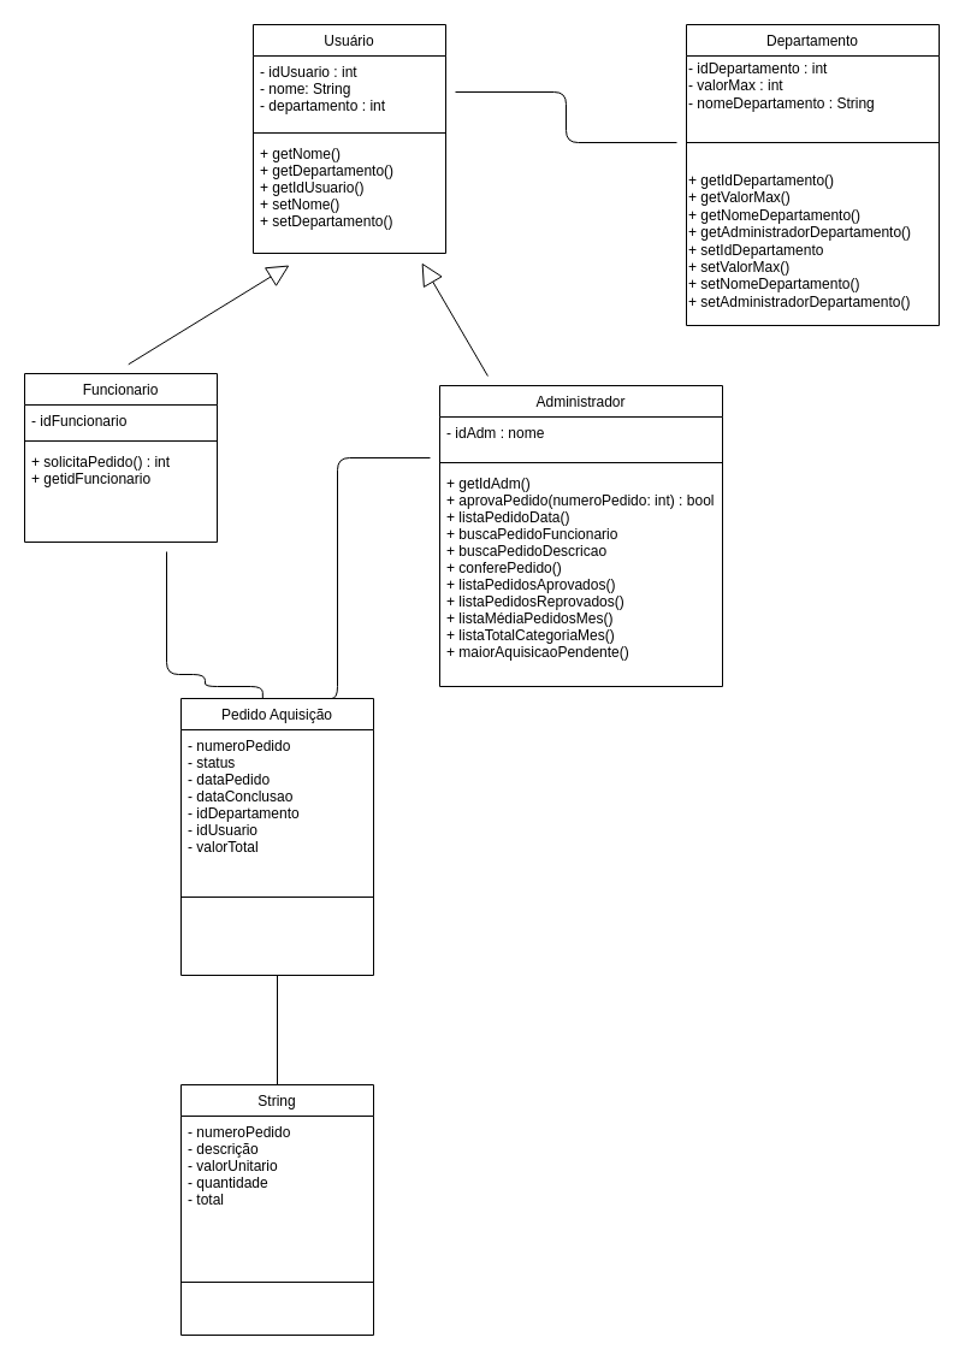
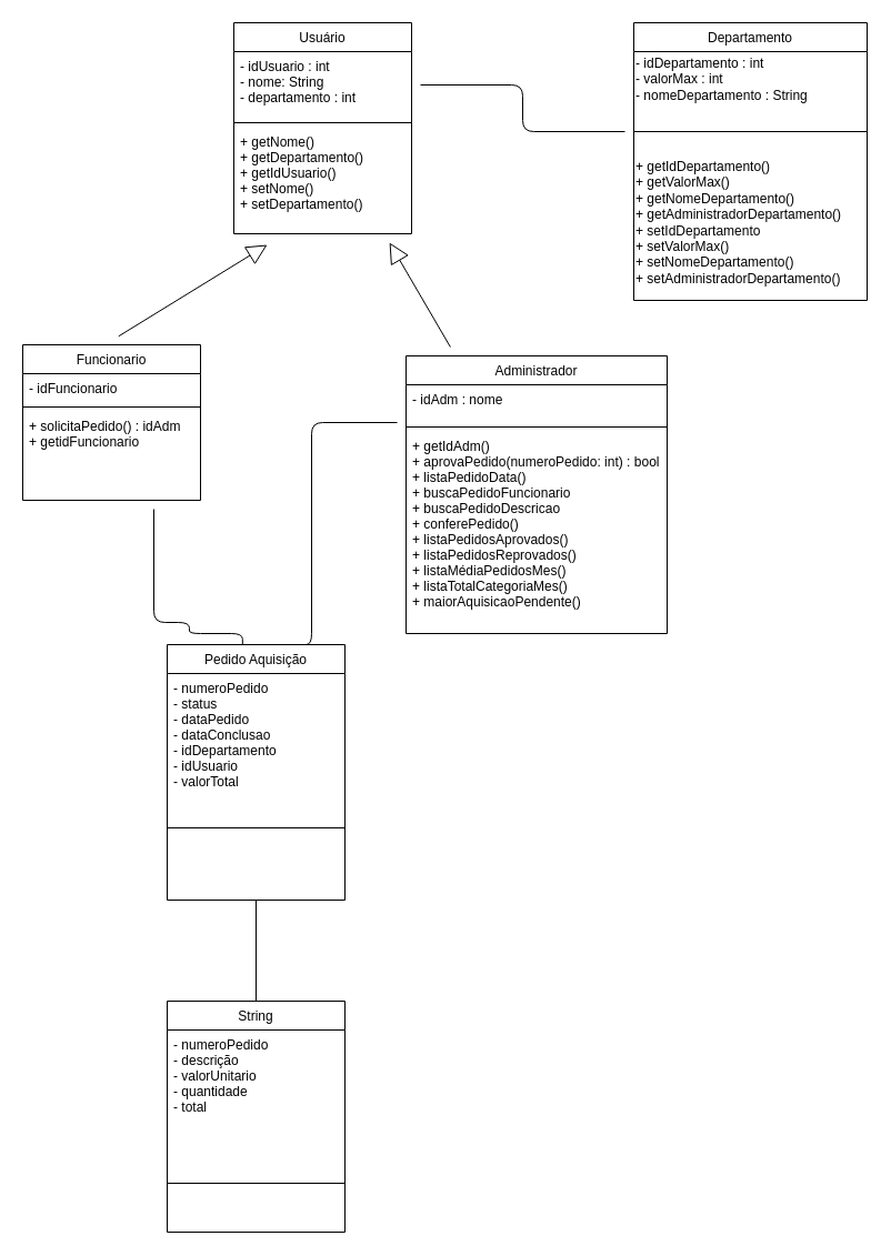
  <mxCell id="0" />
  <mxCell id="1" parent="0" />
  <mxCell id="2" value="Usuário" style="swimlane;fontStyle=0;align=center;verticalAlign=top;childLayout=stackLayout;horizontal=1;startSize=26;horizontalStack=0;resizeParent=1;resizeLast=0;collapsible=1;marginBottom=0;rounded=0;shadow=0;strokeWidth=1;" vertex="1" parent="1"><mxGeometry x="210" y="20" width="160" height="190" as="geometry"><mxRectangle x="230" y="140" width="160" height="26" as="alternateBounds" /></mxGeometry></mxCell>
  <mxCell id="3" value="- idUsuario : int&#10;- nome: String&#10;- departamento : int" style="text;align=left;verticalAlign=top;spacingLeft=4;spacingRight=4;overflow=hidden;rotatable=0;points=[[0,0.5],[1,0.5]];portConstraint=eastwest;rounded=0;shadow=0;html=0;" vertex="1" parent="2"><mxGeometry y="26" width="160" height="60" as="geometry" /></mxCell>
  <mxCell id="4" value="" style="line;html=1;strokeWidth=1;align=left;verticalAlign=middle;spacingTop=-1;spacingLeft=3;spacingRight=3;rotatable=0;labelPosition=right;points=[];portConstraint=eastwest;" vertex="1" parent="2"><mxGeometry y="86" width="160" height="8" as="geometry" /></mxCell>
  <mxCell id="5" value="+ getNome()&#10;+ getDepartamento()&#10;+ getIdUsuario()&#10;+ setNome()&#10;+ setDepartamento()" style="text;align=left;verticalAlign=top;spacingLeft=4;spacingRight=4;overflow=hidden;rotatable=0;points=[[0,0.5],[1,0.5]];portConstraint=eastwest;" vertex="1" parent="2"><mxGeometry y="94" width="160" height="96" as="geometry" /></mxCell>
  <mxCell id="6" value="Departamento" style="swimlane;fontStyle=0;align=center;verticalAlign=top;childLayout=stackLayout;horizontal=1;startSize=26;horizontalStack=0;resizeParent=1;resizeLast=0;collapsible=1;marginBottom=0;rounded=0;shadow=0;strokeWidth=1;" vertex="1" parent="1"><mxGeometry x="570" y="20" width="210" height="250" as="geometry"><mxRectangle x="130" y="380" width="160" height="26" as="alternateBounds" /></mxGeometry></mxCell>
  <mxCell id="7" value="- idDepartamento : int&lt;br&gt;- valorMax : int&lt;br&gt;- nomeDepartamento : String" style="text;html=1;align=left;verticalAlign=middle;resizable=0;points=[];autosize=1;strokeColor=none;fillColor=none;" vertex="1" parent="6"><mxGeometry y="26" width="210" height="50" as="geometry" /></mxCell>
  <mxCell id="8" value="" style="line;html=1;strokeWidth=1;align=left;verticalAlign=middle;spacingTop=-1;spacingLeft=3;spacingRight=3;rotatable=0;labelPosition=right;points=[];portConstraint=eastwest;" vertex="1" parent="6"><mxGeometry y="76" width="210" height="44" as="geometry" /></mxCell>
  <mxCell id="9" value="&lt;div&gt;&lt;span&gt;+ getIdDepartamento()&lt;/span&gt;&lt;/div&gt;&lt;div&gt;&lt;span&gt;+ getValorMax()&lt;/span&gt;&lt;/div&gt;&lt;div&gt;&lt;span&gt;+ getNomeDepartamento()&lt;/span&gt;&lt;/div&gt;&lt;div&gt;&lt;div&gt;+ getAdministradorDepartamento()&lt;/div&gt;&lt;/div&gt;&lt;div&gt;&lt;span&gt;+ setIdDepartamento&lt;/span&gt;&lt;br&gt;&lt;/div&gt;&lt;div&gt;&lt;span&gt;+ setValorMax()&lt;/span&gt;&lt;/div&gt;&lt;div&gt;&lt;span&gt;+ setNomeDepartamento()&lt;/span&gt;&lt;/div&gt;&lt;div&gt;&lt;span&gt;+ setAdministradorDepartamento()&lt;/span&gt;&lt;br&gt;&lt;/div&gt;" style="text;html=1;align=left;verticalAlign=middle;resizable=0;points=[];autosize=1;strokeColor=none;fillColor=none;labelPosition=center;verticalLabelPosition=middle;" vertex="1" parent="6"><mxGeometry y="120" width="210" height="120" as="geometry" /></mxCell>
  <mxCell id="10" value="Funcionario" style="swimlane;fontStyle=0;align=center;verticalAlign=top;childLayout=stackLayout;horizontal=1;startSize=26;horizontalStack=0;resizeParent=1;resizeLast=0;collapsible=1;marginBottom=0;rounded=0;shadow=0;strokeWidth=1;" vertex="1" parent="1"><mxGeometry x="20" y="310" width="160" height="140" as="geometry"><mxRectangle x="340" y="380" width="170" height="26" as="alternateBounds" /></mxGeometry></mxCell>
  <mxCell id="11" value="- idFuncionario" style="text;align=left;verticalAlign=top;spacingLeft=4;spacingRight=4;overflow=hidden;rotatable=0;points=[[0,0.5],[1,0.5]];portConstraint=eastwest;" vertex="1" parent="10"><mxGeometry y="26" width="160" height="26" as="geometry" /></mxCell>
  <mxCell id="12" value="" style="line;html=1;strokeWidth=1;align=left;verticalAlign=middle;spacingTop=-1;spacingLeft=3;spacingRight=3;rotatable=0;labelPosition=right;points=[];portConstraint=eastwest;" vertex="1" parent="10"><mxGeometry y="52" width="160" height="8" as="geometry" /></mxCell>
- <mxCell id="13" value="+ solicitaPedido() : int &#10;+ getidFuncionario" style="text;align=left;verticalAlign=top;spacingLeft=4;spacingRight=4;overflow=hidden;rotatable=0;points=[[0,0.5],[1,0.5]];portConstraint=eastwest;" vertex="1" parent="10"><mxGeometry y="60" width="160" height="40" as="geometry" /></mxCell>
+ <mxCell id="13" value="+ solicitaPedido() : idAdm &#10;+ getidFuncionario" style="text;align=left;verticalAlign=top;spacingLeft=4;spacingRight=4;overflow=hidden;rotatable=0;points=[[0,0.5],[1,0.5]];portConstraint=eastwest;" vertex="1" parent="10"><mxGeometry y="60" width="160" height="40" as="geometry" /></mxCell>
  <mxCell id="14" value="Administrador" style="swimlane;fontStyle=0;align=center;verticalAlign=top;childLayout=stackLayout;horizontal=1;startSize=26;horizontalStack=0;resizeParent=1;resizeLast=0;collapsible=1;marginBottom=0;rounded=0;shadow=0;strokeWidth=1;" vertex="1" parent="1"><mxGeometry x="365" y="320" width="235" height="250" as="geometry"><mxRectangle x="550" y="140" width="160" height="26" as="alternateBounds" /></mxGeometry></mxCell>
  <mxCell id="15" value="- idAdm : nome" style="text;align=left;verticalAlign=top;spacingLeft=4;spacingRight=4;overflow=hidden;rotatable=0;points=[[0,0.5],[1,0.5]];portConstraint=eastwest;rounded=0;shadow=0;html=0;" vertex="1" parent="14"><mxGeometry y="26" width="235" height="34" as="geometry" /></mxCell>
  <mxCell id="16" value="" style="line;html=1;strokeWidth=1;align=left;verticalAlign=middle;spacingTop=-1;spacingLeft=3;spacingRight=3;rotatable=0;labelPosition=right;points=[];portConstraint=eastwest;" vertex="1" parent="14"><mxGeometry y="60" width="235" height="8" as="geometry" /></mxCell>
  <mxCell id="17" value="+ getIdAdm()&#10;+ aprovaPedido(numeroPedido: int) : bool&#10;+ listaPedidoData()&#10;+ buscaPedidoFuncionario&#10;+ buscaPedidoDescricao&#10;+ conferePedido()&#10;+ listaPedidosAprovados() &#10;+ listaPedidosReprovados()&#10;+ listaMédiaPedidosMes() &#10;+ listaTotalCategoriaMes() &#10;+ maiorAquisicaoPendente() &#10;" style="text;align=left;verticalAlign=top;spacingLeft=4;spacingRight=4;overflow=hidden;rotatable=0;points=[[0,0.5],[1,0.5]];portConstraint=eastwest;" vertex="1" parent="14"><mxGeometry y="68" width="235" height="172" as="geometry" /></mxCell>
  <mxCell id="18" value="Pedido Aquisição" style="swimlane;fontStyle=0;align=center;verticalAlign=top;childLayout=stackLayout;horizontal=1;startSize=26;horizontalStack=0;resizeParent=1;resizeLast=0;collapsible=1;marginBottom=0;rounded=0;shadow=0;strokeWidth=1;" vertex="1" parent="1"><mxGeometry x="150" y="580" width="160" height="230" as="geometry"><mxRectangle x="340" y="380" width="170" height="26" as="alternateBounds" /></mxGeometry></mxCell>
  <mxCell id="19" value="- numeroPedido&#10;- status&#10;- dataPedido&#10;- dataConclusao&#10;- idDepartamento&#10;- idUsuario&#10;- valorTotal&#10;" style="text;align=left;verticalAlign=top;spacingLeft=4;spacingRight=4;overflow=hidden;rotatable=0;points=[[0,0.5],[1,0.5]];portConstraint=eastwest;" vertex="1" parent="18"><mxGeometry y="26" width="160" height="114" as="geometry" /></mxCell>
  <mxCell id="20" value="" style="line;html=1;strokeWidth=1;align=left;verticalAlign=middle;spacingTop=-1;spacingLeft=3;spacingRight=3;rotatable=0;labelPosition=right;points=[];portConstraint=eastwest;" vertex="1" parent="18"><mxGeometry y="140" width="160" height="50" as="geometry" /></mxCell>
  <mxCell id="21" value="String&#10;" style="swimlane;fontStyle=0;align=center;verticalAlign=top;childLayout=stackLayout;horizontal=1;startSize=26;horizontalStack=0;resizeParent=1;resizeLast=0;collapsible=1;marginBottom=0;rounded=0;shadow=0;strokeWidth=1;" vertex="1" parent="1"><mxGeometry x="150" y="901" width="160" height="208" as="geometry"><mxRectangle x="340" y="380" width="170" height="26" as="alternateBounds" /></mxGeometry></mxCell>
  <mxCell id="22" value="- numeroPedido&#10;- descrição&#10;- valorUnitario&#10;- quantidade&#10;- total" style="text;align=left;verticalAlign=top;spacingLeft=4;spacingRight=4;overflow=hidden;rotatable=0;points=[[0,0.5],[1,0.5]];portConstraint=eastwest;" vertex="1" parent="21"><mxGeometry y="26" width="160" height="94" as="geometry" /></mxCell>
  <mxCell id="23" value="" style="line;html=1;strokeWidth=1;align=left;verticalAlign=middle;spacingTop=-1;spacingLeft=3;spacingRight=3;rotatable=0;labelPosition=right;points=[];portConstraint=eastwest;" vertex="1" parent="21"><mxGeometry y="120" width="160" height="88" as="geometry" /></mxCell>
  <mxCell id="24" value="" style="endArrow=block;endSize=16;endFill=0;html=1;sourcePerimeterSpacing=8;targetPerimeterSpacing=8;" edge="1" parent="1" source="14" target="2"><mxGeometry width="160" relative="1" as="geometry"><mxPoint x="250" y="240" as="sourcePoint" /><mxPoint x="210" y="230" as="targetPoint" /></mxGeometry></mxCell>
  <mxCell id="25" value="" style="endArrow=block;endSize=16;endFill=0;html=1;sourcePerimeterSpacing=8;targetPerimeterSpacing=8;exitX=0.539;exitY=-0.055;exitDx=0;exitDy=0;exitPerimeter=0;" edge="1" parent="1" source="10"><mxGeometry width="160" relative="1" as="geometry"><mxPoint x="531.76" y="129.872" as="sourcePoint" /><mxPoint x="240" y="220" as="targetPoint" /></mxGeometry></mxCell>
  <mxCell id="26" value="" style="endArrow=none;html=1;edgeStyle=orthogonalEdgeStyle;startSize=14;endSize=14;sourcePerimeterSpacing=8;targetPerimeterSpacing=8;" edge="1" parent="1" source="3" target="8"><mxGeometry relative="1" as="geometry"><mxPoint x="340" y="360" as="sourcePoint" /><mxPoint x="660" y="120" as="targetPoint" /><Array as="points" /></mxGeometry></mxCell>
  <mxCell id="27" value="" style="endArrow=none;html=1;edgeStyle=orthogonalEdgeStyle;startSize=14;endSize=14;sourcePerimeterSpacing=8;targetPerimeterSpacing=8;entryX=0.75;entryY=0;entryDx=0;entryDy=0;" edge="1" parent="1" source="15" target="18"><mxGeometry relative="1" as="geometry"><mxPoint x="430" y="350" as="sourcePoint" /><mxPoint x="230" y="583" as="targetPoint" /><Array as="points"><mxPoint x="280" y="380" /><mxPoint x="280" y="580" /></Array></mxGeometry></mxCell>
  <mxCell id="28" value="" style="endArrow=none;html=1;edgeStyle=orthogonalEdgeStyle;startSize=14;endSize=14;sourcePerimeterSpacing=8;targetPerimeterSpacing=8;entryX=0.424;entryY=-0.001;entryDx=0;entryDy=0;entryPerimeter=0;" edge="1" parent="1" source="10" target="18"><mxGeometry relative="1" as="geometry"><mxPoint x="367" y="383" as="sourcePoint" /><mxPoint x="240" y="593" as="targetPoint" /><Array as="points"><mxPoint x="138" y="560" /><mxPoint x="170" y="560" /><mxPoint x="170" y="570" /><mxPoint x="218" y="570" /></Array></mxGeometry></mxCell>
  <mxCell id="29" value="" style="endArrow=none;html=1;startSize=14;endSize=14;sourcePerimeterSpacing=8;targetPerimeterSpacing=8;exitX=0.5;exitY=0;exitDx=0;exitDy=0;entryX=0.5;entryY=1;entryDx=0;entryDy=0;" edge="1" parent="1" source="21" target="18"><mxGeometry width="50" height="50" relative="1" as="geometry"><mxPoint x="210" y="780" as="sourcePoint" /><mxPoint x="260" y="730" as="targetPoint" /></mxGeometry></mxCell>
